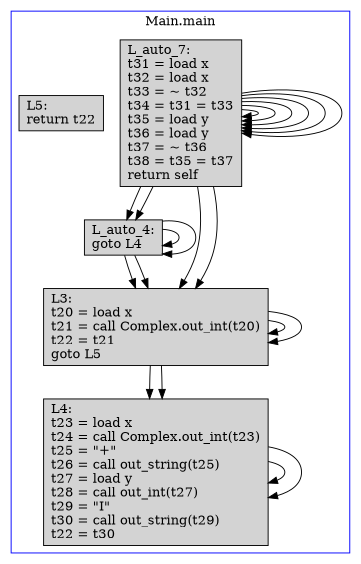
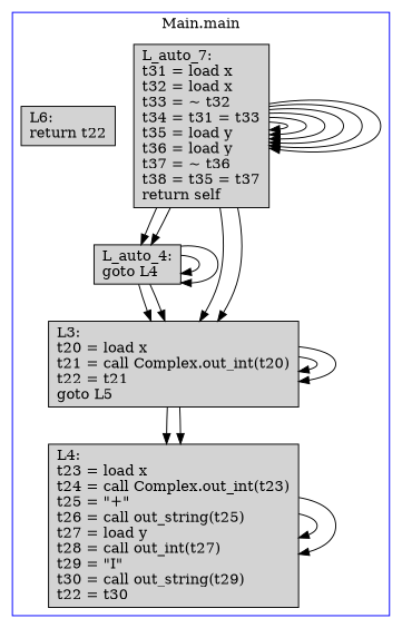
  digraph {
    node [fillcolor=lightgrey shape=box style=filled]
    n1 [label="L_auto_7:\lt31 = load x\lt32 = load x\lt33 = ~ t32\lt34 = t31 = t33\lt35 = load y\lt36 = load y\lt37 = ~ t36\lt38 = t35 = t37\lreturn self\l"]
    n2 [label="L_auto_4:\lgoto L4\l"]
    n3 [label="L3:\lt20 = load x\lt21 = call Complex.out_int(t20)\lt22 = t21\lgoto L5\l"]
    n4 [label="L4:\lt23 = load x\lt24 = call Complex.out_int(t23)\lt25 = \"+\"\lt26 = call out_string(t25)\lt27 = load y\lt28 = call out_int(t27)\lt29 = \"I\"\lt30 = call out_string(t29)\lt22 = t30\l"]
-   n5 [label="L5:\lreturn t22\l"]
+   n5 [label="L6:\lreturn t22\l"]
    subgraph cluster_1 {
      color=blue
      label="Main.main"
      n1
      n2
      n3
      n4
      n5
    }
    subgraph cluster_2 {
      color=blue
      label="Complex.init"
    }
    subgraph cluster_3 {
      color=blue
      label="Complex.print"
    }
    subgraph cluster_4 {
      color=blue
      label="Complex.reflect_Y"
    }
    subgraph cluster_5 {
      color=blue
      label="Complex.reflect_X"
    }
    subgraph cluster_6 {
      color=blue
      label="Complex.reflect_0"
    }
    n1 -> n1
    n1 -> n1
    n1 -> n1
    n1 -> n1
    n1 -> n1
    n1 -> n1
    n1 -> n2
    n1 -> n2
    n1 -> n3
    n1 -> n3
    n2 -> n2
    n2 -> n2
    n2 -> n3
    n2 -> n3
    n3 -> n3
    n3 -> n3
    n3 -> n4
    n3 -> n4
    n4 -> n4
    n4 -> n4
  }
